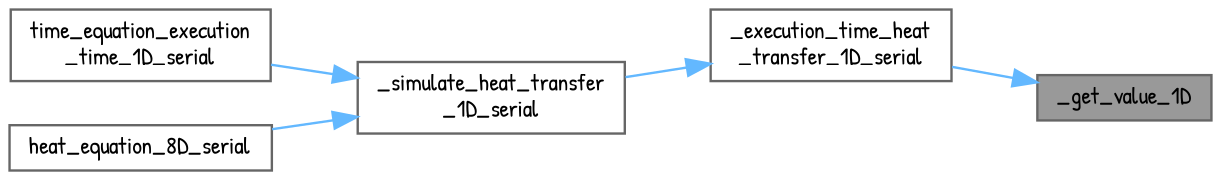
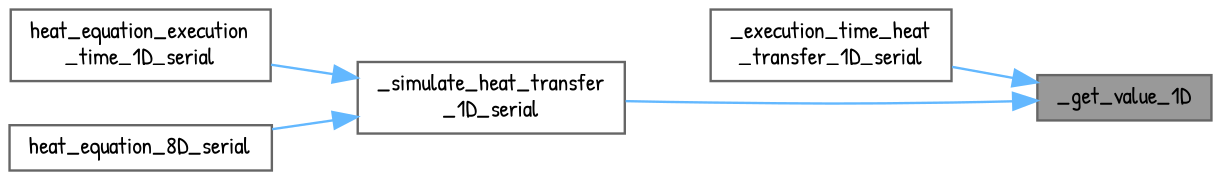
  digraph {
    fontname="Patrick Hand"
    rankdir=RL
    node [color=grey40 fillcolor=white fontname="Patrick Hand" fontsize=10 shape=box style=filled]
    edge [color=steelblue1 dir=back fontname="Patrick Hand" fontsize=10 labelfontname=Helvetica labelfontsize=10 style=solid]
    n1 [color=gray40 fillcolor=grey60 fontcolor=black height=0.2 label=_get_value_1D width=0.4]
    n2 [height=0.2 label="_execution_time_heat\l_transfer_1D_serial" width=0.4]
    n3 [height=0.2 label="_simulate_heat_transfer\l_1D_serial" width=0.4]
-   n4 [height=0.2 label="time_equation_execution\l_time_1D_serial" width=0.4]
+   n4 [height=0.2 label="heat_equation_execution\l_time_1D_serial" width=0.4]
    n5 [height=0.2 label=heat_equation_8D_serial width=0.4]
    n1 -> n2
-   n2 -> n3
+   n1 -> n3
    n3 -> n4
    n3 -> n5
  }
